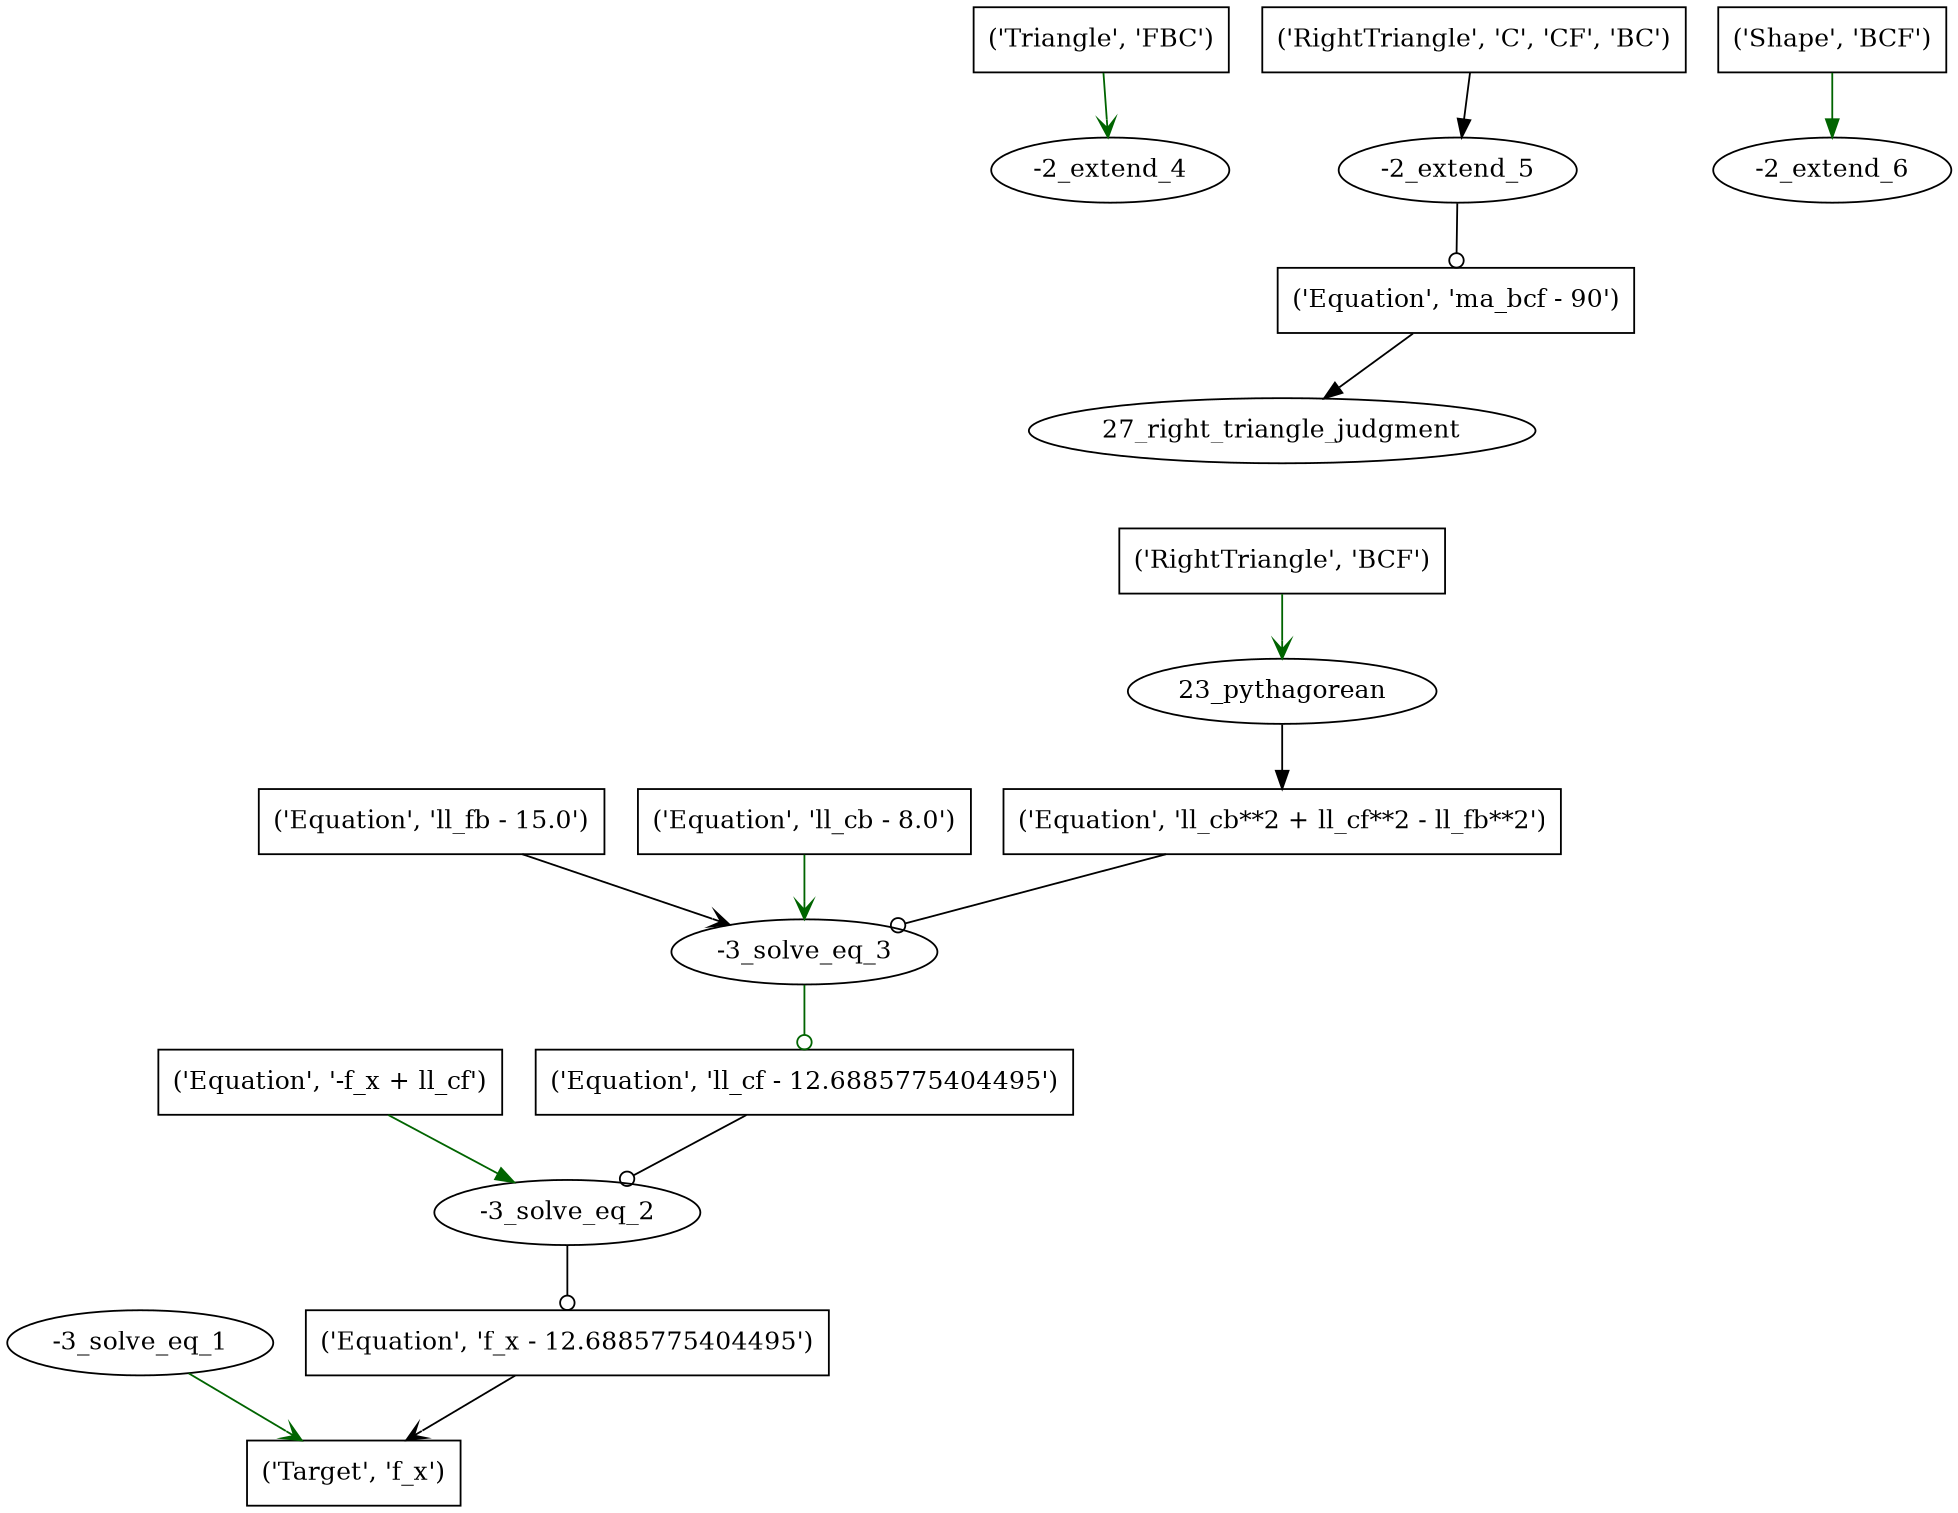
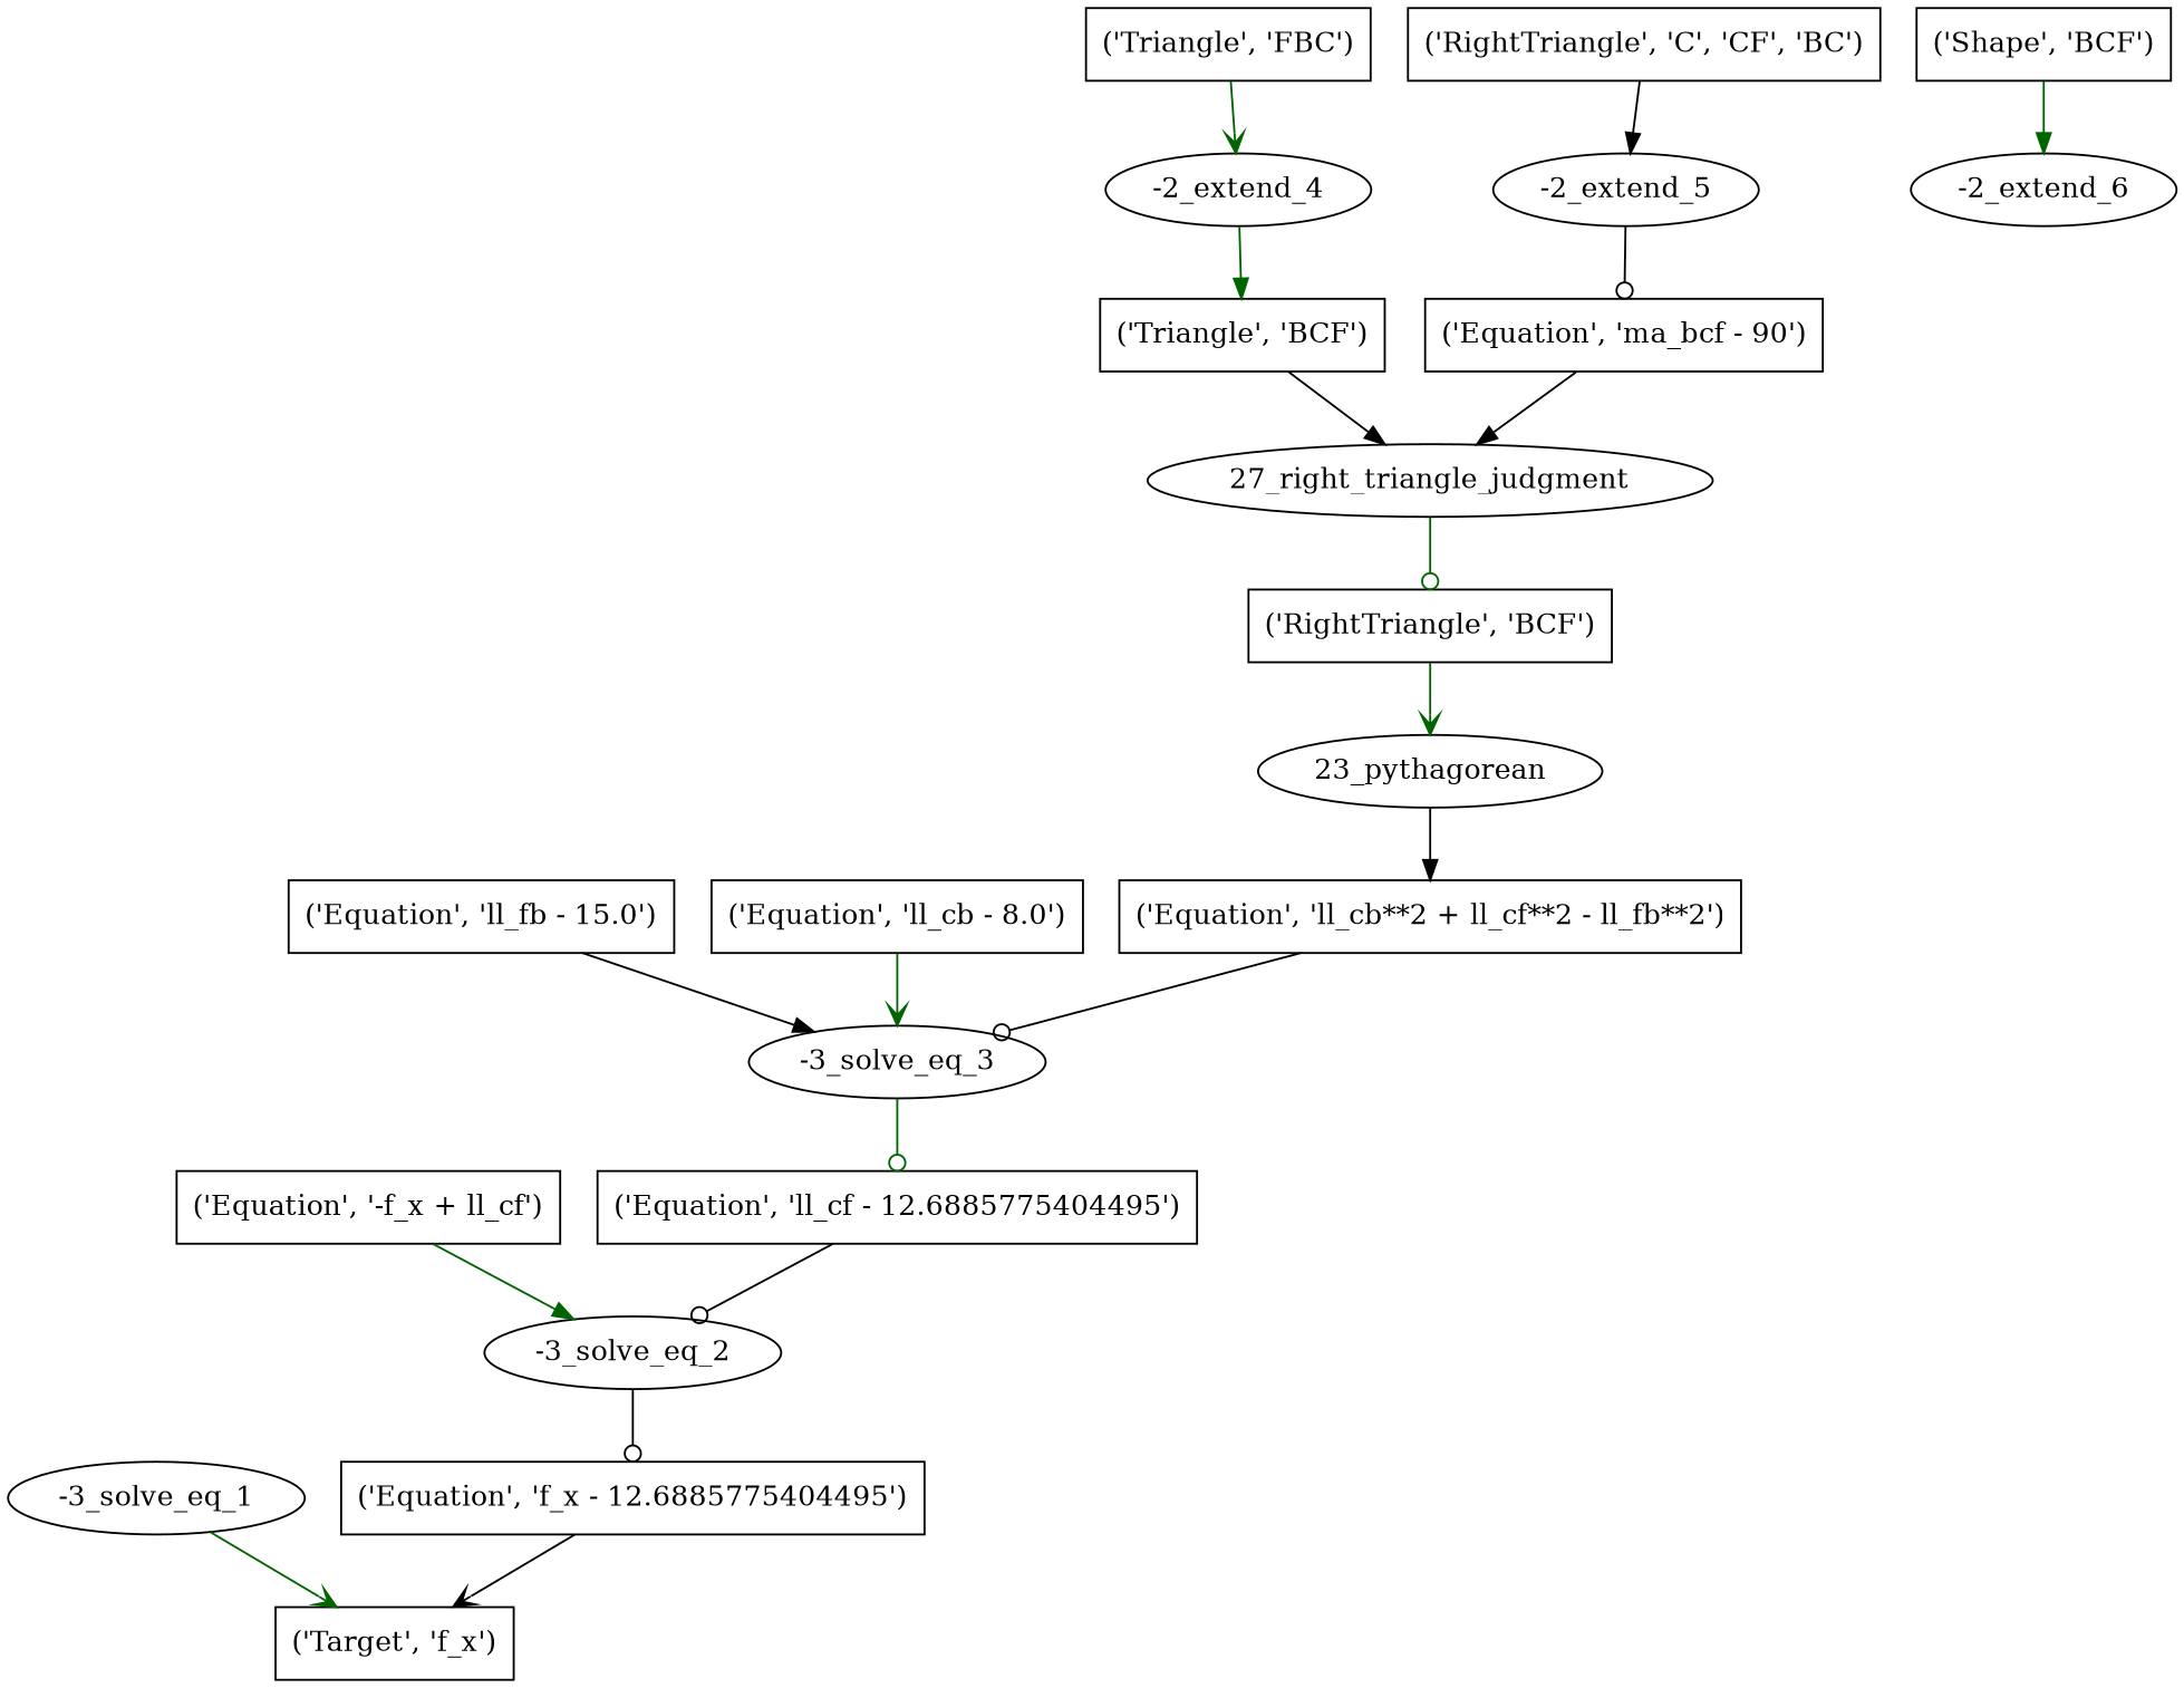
  digraph {
    fontname="DejaVu Serif"
    node [fontname="DejaVu Serif" shape=box]
    edge [arrowhead=normal color=black fontname="DejaVu Serif"]
    n1 [label="('Target', 'f_x')"]
    n2 [label="-3_solve_eq_1" shape=""]
    n3 [label="('Equation', 'f_x - 12.6885775404495')"]
    n4 [label="-3_solve_eq_2" shape=""]
    n5 [label="('Equation', '-f_x + ll_cf')"]
    n6 [label="('Equation', 'll_cf - 12.6885775404495')"]
    n7 [label="-3_solve_eq_3" shape=""]
    n8 [label="('Equation', 'll_fb - 15.0')"]
    n9 [label="('Equation', 'll_cb - 8.0')"]
    n10 [label="('Equation', 'll_cb**2 + ll_cf**2 - ll_fb**2')"]
    n11 [label="23_pythagorean" shape=""]
    n12 [label="('RightTriangle', 'BCF')"]
    n13 [label="27_right_triangle_judgment" shape=""]
+   n14 [label="('Triangle', 'BCF')"]
    n15 [label="('Equation', 'ma_bcf - 90')"]
    n16 [label="-2_extend_4" shape=""]
    n17 [label="('Triangle', 'FBC')"]
    n18 [label="-2_extend_5" shape=""]
    n19 [label="('RightTriangle', 'C', 'CF', 'BC')"]
    n20 [label="-2_extend_6" shape=""]
    n21 [label="('Shape', 'BCF')"]
    n2 -> n1 [arrowhead=vee color=darkgreen]
    n3 -> n1 [arrowhead=vee]
    n4 -> n3 [arrowhead=odot]
    n5 -> n4 [color=darkgreen]
    n6 -> n4 [arrowhead=odot]
    n7 -> n6 [arrowhead=odot color=darkgreen]
-   n8 -> n7 [arrowhead=vee]
+   n8 -> n7
    n9 -> n7 [arrowhead=vee color=darkgreen]
    n10 -> n7 [arrowhead=odot]
    n11 -> n10
    n12 -> n11 [arrowhead=vee color=darkgreen]
+   n13 -> n12 [arrowhead=odot color=darkgreen]
+   n14 -> n13
    n15 -> n13
+   n16 -> n14 [color=darkgreen]
    n17 -> n16 [arrowhead=vee color=darkgreen]
    n18 -> n15 [arrowhead=odot]
    n19 -> n18
    n21 -> n20 [color=darkgreen]
  }
